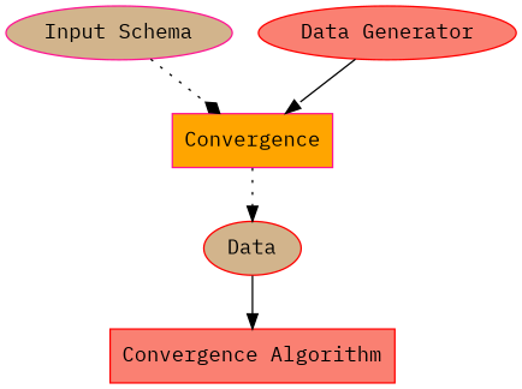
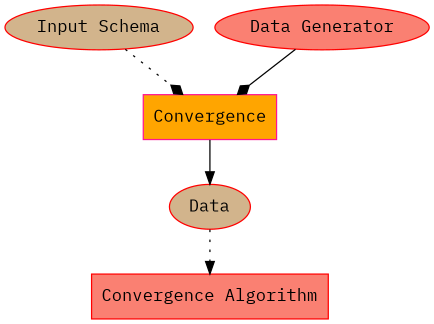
  digraph {
    fontname="IBM Plex Mono"
    rankdir=TB
    node [color=red fillcolor=tan fontname="IBM Plex Mono" style=filled]
    edge [arrowhead=diamond fontname="IBM Plex Mono" style=dotted]
-   n1 [color=deeppink label="Input Schema"]
+   n1 [label="Input Schema"]
    n2 [color=deeppink fillcolor=orange label=Convergence shape=box]
    n3 [label=Data]
    n4 [fillcolor=salmon label="Convergence Algorithm" shape=box]
    n5 [fillcolor=salmon label="Data Generator"]
    n1 -> n2
-   n2 -> n3 [arrowhead=normal]
-   n3 -> n4 [arrowhead=normal style=solid]
-   n5 -> n2 [arrowhead=normal style=solid]
+   n2 -> n3 [arrowhead=normal style=solid]
+   n3 -> n4 [arrowhead=normal]
+   n5 -> n2 [style=solid]
  }
